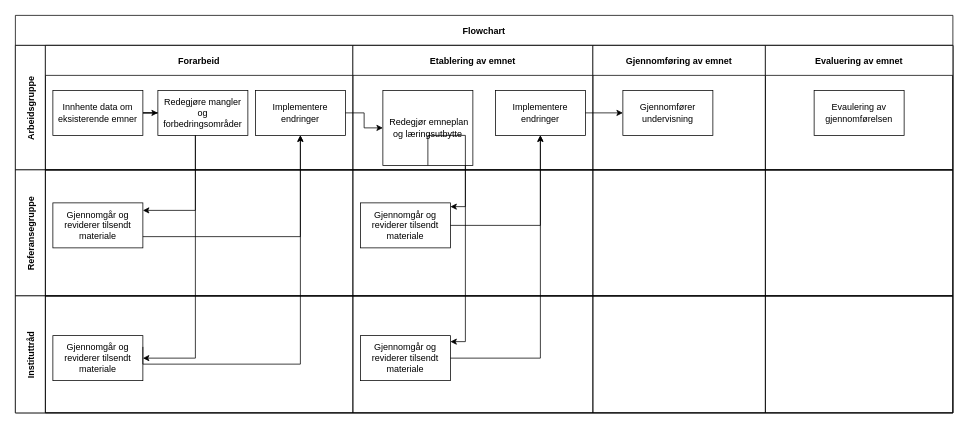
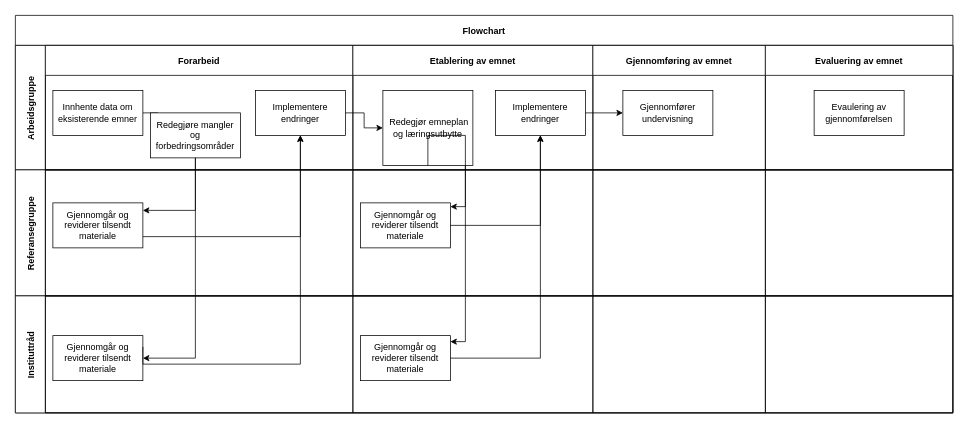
  <mxCell id="0" />
  <mxCell id="1" parent="0" />
  <mxCell id="2" value="Flowchart" style="shape=table;childLayout=tableLayout;rowLines=0;columnLines=0;startSize=40;collapsible=0;recursiveResize=0;expand=0;pointerEvents=0;fontStyle=1" parent="1" vertex="1"><mxGeometry x="20" y="20" width="1250" height="530" as="geometry" /></mxCell>
  <mxCell id="3" value="Arbeidsgruppe" style="swimlane;horizontal=0;points=[[0,0.5],[1,0.5]];portConstraint=eastwest;startSize=40;collapsible=0;recursiveResize=0;expand=0;pointerEvents=0;" parent="2" vertex="1"><mxGeometry y="40" width="1250" height="166" as="geometry" /></mxCell>
  <mxCell id="4" value="Forarbeid" style="swimlane;connectable=0;startSize=40;collapsible=0;recursiveResize=0;expand=0;pointerEvents=0;" parent="3" vertex="1"><mxGeometry x="40" width="410" height="166" as="geometry" /></mxCell>
  <mxCell id="5" style="edgeStyle=orthogonalEdgeStyle;rounded=0;orthogonalLoop=1;jettySize=auto;html=1;entryX=0;entryY=0.5;entryDx=0;entryDy=0;" parent="4" source="6" target="7" edge="1"><mxGeometry relative="1" as="geometry" /></mxCell>
  <mxCell id="6" value="Innhente data om eksisterende emner" style="rounded=0;whiteSpace=wrap;html=1;" parent="4" vertex="1"><mxGeometry x="10" y="60" width="120" height="60" as="geometry" /></mxCell>
- <mxCell id="7" value="Redegjøre mangler og forbedringsområder" style="rounded=0;whiteSpace=wrap;html=1;" parent="4" vertex="1"><mxGeometry x="150" y="60" width="120" height="60" as="geometry" /></mxCell>
+ <mxCell id="7" value="Redegjøre mangler og forbedringsområder" style="rounded=0;whiteSpace=wrap;html=1;" parent="4" vertex="1"><mxGeometry x="140" y="90" width="120" height="60" as="geometry" /></mxCell>
  <mxCell id="8" value="Implementere endringer" style="rounded=0;whiteSpace=wrap;html=1;" vertex="1" parent="4"><mxGeometry x="280" y="60" width="120" height="60" as="geometry" /></mxCell>
  <mxCell id="9" value="Etablering av emnet" style="swimlane;connectable=0;startSize=40;collapsible=0;recursiveResize=0;expand=0;pointerEvents=0;" parent="3" vertex="1"><mxGeometry x="450" width="320" height="166" as="geometry" /></mxCell>
  <mxCell id="10" value="&amp;nbsp;Redegjør emneplan og læringsutbytte" style="rounded=0;whiteSpace=wrap;html=1;" parent="9" vertex="1"><mxGeometry x="40" y="60" width="120" height="100" as="geometry" /></mxCell>
  <mxCell id="11" value="Implementere endringer" style="rounded=0;whiteSpace=wrap;html=1;" vertex="1" parent="9"><mxGeometry x="190" y="60" width="120" height="60" as="geometry" /></mxCell>
  <mxCell id="12" value="Gjennomføring av emnet" style="swimlane;connectable=0;startSize=40;collapsible=0;recursiveResize=0;expand=0;pointerEvents=0;" parent="3" vertex="1"><mxGeometry x="770" width="230" height="166" as="geometry" /></mxCell>
  <mxCell id="13" value="Gjennomfører undervisning" style="rounded=0;whiteSpace=wrap;html=1;" parent="12" vertex="1"><mxGeometry x="40" y="60" width="120" height="60" as="geometry" /></mxCell>
  <mxCell id="14" value="Evaluering av emnet" style="swimlane;connectable=0;startSize=40;collapsible=0;recursiveResize=0;expand=0;pointerEvents=0;" parent="3" vertex="1"><mxGeometry x="1000" width="250" height="166" as="geometry" /></mxCell>
  <mxCell id="15" value="Evaulering av gjennomførelsen" style="rounded=0;whiteSpace=wrap;html=1;" parent="14" vertex="1"><mxGeometry x="65" y="60" width="120" height="60" as="geometry" /></mxCell>
  <mxCell id="16" style="edgeStyle=orthogonalEdgeStyle;rounded=0;orthogonalLoop=1;jettySize=auto;html=1;entryX=0;entryY=0.5;entryDx=0;entryDy=0;" edge="1" parent="3" source="8" target="10"><mxGeometry relative="1" as="geometry" /></mxCell>
  <mxCell id="17" style="edgeStyle=orthogonalEdgeStyle;rounded=0;orthogonalLoop=1;jettySize=auto;html=1;" edge="1" parent="3" source="11" target="13"><mxGeometry relative="1" as="geometry" /></mxCell>
  <mxCell id="18" value="Referansegruppe" style="swimlane;horizontal=0;points=[[0,0.5],[1,0.5]];portConstraint=eastwest;startSize=40;collapsible=0;recursiveResize=0;expand=0;pointerEvents=0;" parent="2" vertex="1"><mxGeometry y="206" width="1250" height="168" as="geometry" /></mxCell>
  <mxCell id="19" value="" style="swimlane;connectable=0;startSize=0;collapsible=0;recursiveResize=0;expand=0;pointerEvents=0;" parent="18" vertex="1"><mxGeometry x="40" width="410" height="168" as="geometry" /></mxCell>
  <mxCell id="20" value="Gjennomgår og reviderer tilsendt materiale" style="rounded=0;whiteSpace=wrap;html=1;" parent="19" vertex="1"><mxGeometry x="10" y="44" width="120" height="60" as="geometry" /></mxCell>
  <mxCell id="21" value="" style="swimlane;connectable=0;startSize=0;collapsible=0;recursiveResize=0;expand=0;pointerEvents=0;" parent="18" vertex="1"><mxGeometry x="450" width="320" height="168" as="geometry" /></mxCell>
  <mxCell id="22" value="Gjennomgår og reviderer tilsendt materiale" style="rounded=0;whiteSpace=wrap;html=1;" vertex="1" parent="21"><mxGeometry x="10" y="44" width="120" height="60" as="geometry" /></mxCell>
  <mxCell id="23" value="" style="swimlane;connectable=0;startSize=0;collapsible=0;recursiveResize=0;expand=0;pointerEvents=0;" parent="18" vertex="1"><mxGeometry x="770" width="230" height="168" as="geometry" /></mxCell>
  <mxCell id="24" value="" style="swimlane;connectable=0;startSize=0;collapsible=0;recursiveResize=0;expand=0;pointerEvents=0;" parent="18" vertex="1"><mxGeometry x="1000" width="250" height="168" as="geometry" /></mxCell>
  <mxCell id="25" value="Instituttråd" style="swimlane;horizontal=0;points=[[0,0.5],[1,0.5]];portConstraint=eastwest;startSize=40;collapsible=0;recursiveResize=0;expand=0;pointerEvents=0;" parent="2" vertex="1"><mxGeometry y="374" width="1250" height="156" as="geometry" /></mxCell>
  <mxCell id="26" value="" style="swimlane;connectable=0;startSize=0;collapsible=0;recursiveResize=0;expand=0;pointerEvents=0;" parent="25" vertex="1"><mxGeometry x="40" width="410" height="156" as="geometry" /></mxCell>
  <mxCell id="27" value="&lt;span&gt;Gjennomgår og reviderer tilsendt materiale&lt;/span&gt;" style="rounded=0;whiteSpace=wrap;html=1;" parent="26" vertex="1"><mxGeometry x="10" y="53" width="120" height="60" as="geometry" /></mxCell>
  <mxCell id="28" value="" style="swimlane;connectable=0;startSize=0;collapsible=0;recursiveResize=0;expand=0;pointerEvents=0;" parent="25" vertex="1"><mxGeometry x="450" width="320" height="156" as="geometry" /></mxCell>
  <mxCell id="29" value="&lt;span&gt;Gjennomgår og reviderer tilsendt materiale&lt;/span&gt;" style="rounded=0;whiteSpace=wrap;html=1;" vertex="1" parent="28"><mxGeometry x="10" y="53" width="120" height="60" as="geometry" /></mxCell>
  <mxCell id="30" value="" style="swimlane;connectable=0;startSize=0;collapsible=0;recursiveResize=0;expand=0;pointerEvents=0;" parent="25" vertex="1"><mxGeometry x="770" width="230" height="156" as="geometry" /></mxCell>
  <mxCell id="31" value="" style="swimlane;connectable=0;startSize=0;collapsible=0;recursiveResize=0;expand=0;pointerEvents=0;" parent="25" vertex="1"><mxGeometry x="1000" width="250" height="156" as="geometry" /></mxCell>
  <mxCell id="32" style="edgeStyle=orthogonalEdgeStyle;rounded=0;orthogonalLoop=1;jettySize=auto;html=1;" parent="2" source="7" target="20" edge="1"><mxGeometry relative="1" as="geometry"><Array as="points"><mxPoint x="240" y="260" /></Array></mxGeometry></mxCell>
  <mxCell id="33" style="edgeStyle=orthogonalEdgeStyle;rounded=0;orthogonalLoop=1;jettySize=auto;html=1;exitX=0.5;exitY=1;exitDx=0;exitDy=0;" edge="1" parent="2" source="10"><mxGeometry relative="1" as="geometry"><mxPoint x="580" y="435" as="targetPoint" /><Array as="points"><mxPoint x="600" y="160" /><mxPoint x="600" y="435" /><mxPoint x="580" y="435" /></Array></mxGeometry></mxCell>
  <mxCell id="34" style="edgeStyle=orthogonalEdgeStyle;rounded=0;orthogonalLoop=1;jettySize=auto;html=1;" edge="1" parent="2" source="10"><mxGeometry relative="1" as="geometry"><mxPoint x="580" y="255" as="targetPoint" /><Array as="points"><mxPoint x="600" y="255" /><mxPoint x="580" y="255" /></Array></mxGeometry></mxCell>
  <mxCell id="35" style="edgeStyle=orthogonalEdgeStyle;rounded=0;orthogonalLoop=1;jettySize=auto;html=1;entryX=0.5;entryY=1;entryDx=0;entryDy=0;" edge="1" parent="2" source="20" target="8"><mxGeometry relative="1" as="geometry"><Array as="points"><mxPoint x="380" y="295" /></Array></mxGeometry></mxCell>
  <mxCell id="36" style="edgeStyle=orthogonalEdgeStyle;rounded=0;orthogonalLoop=1;jettySize=auto;html=1;entryX=0.5;entryY=1;entryDx=0;entryDy=0;exitX=1;exitY=0.25;exitDx=0;exitDy=0;" edge="1" parent="2" source="27" target="8"><mxGeometry relative="1" as="geometry"><mxPoint x="390" y="165" as="targetPoint" /><Array as="points"><mxPoint x="170" y="465" /><mxPoint x="380" y="465" /></Array></mxGeometry></mxCell>
  <mxCell id="37" style="edgeStyle=orthogonalEdgeStyle;rounded=0;orthogonalLoop=1;jettySize=auto;html=1;" edge="1" parent="2" source="7" target="27"><mxGeometry relative="1" as="geometry"><mxPoint x="250" y="445" as="targetPoint" /><Array as="points"><mxPoint x="240" y="457" /></Array></mxGeometry></mxCell>
  <mxCell id="38" style="edgeStyle=orthogonalEdgeStyle;rounded=0;orthogonalLoop=1;jettySize=auto;html=1;entryX=0.5;entryY=1;entryDx=0;entryDy=0;" edge="1" parent="2" source="29" target="11"><mxGeometry relative="1" as="geometry" /></mxCell>
  <mxCell id="39" style="edgeStyle=orthogonalEdgeStyle;rounded=0;orthogonalLoop=1;jettySize=auto;html=1;entryX=0.5;entryY=1;entryDx=0;entryDy=0;" edge="1" parent="2" source="22" target="11"><mxGeometry relative="1" as="geometry" /></mxCell>
